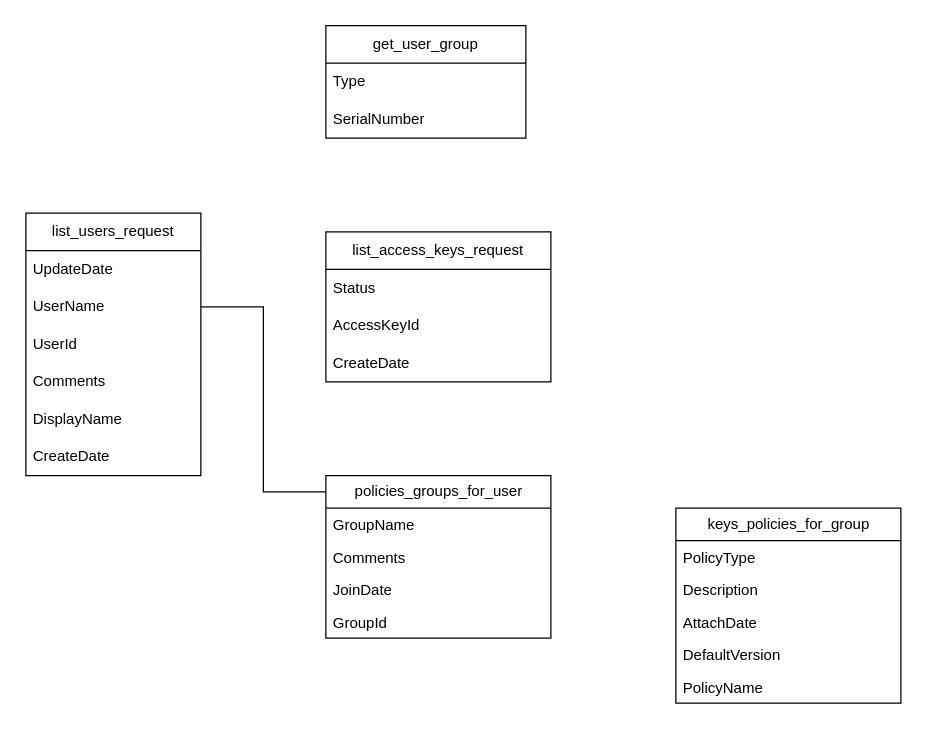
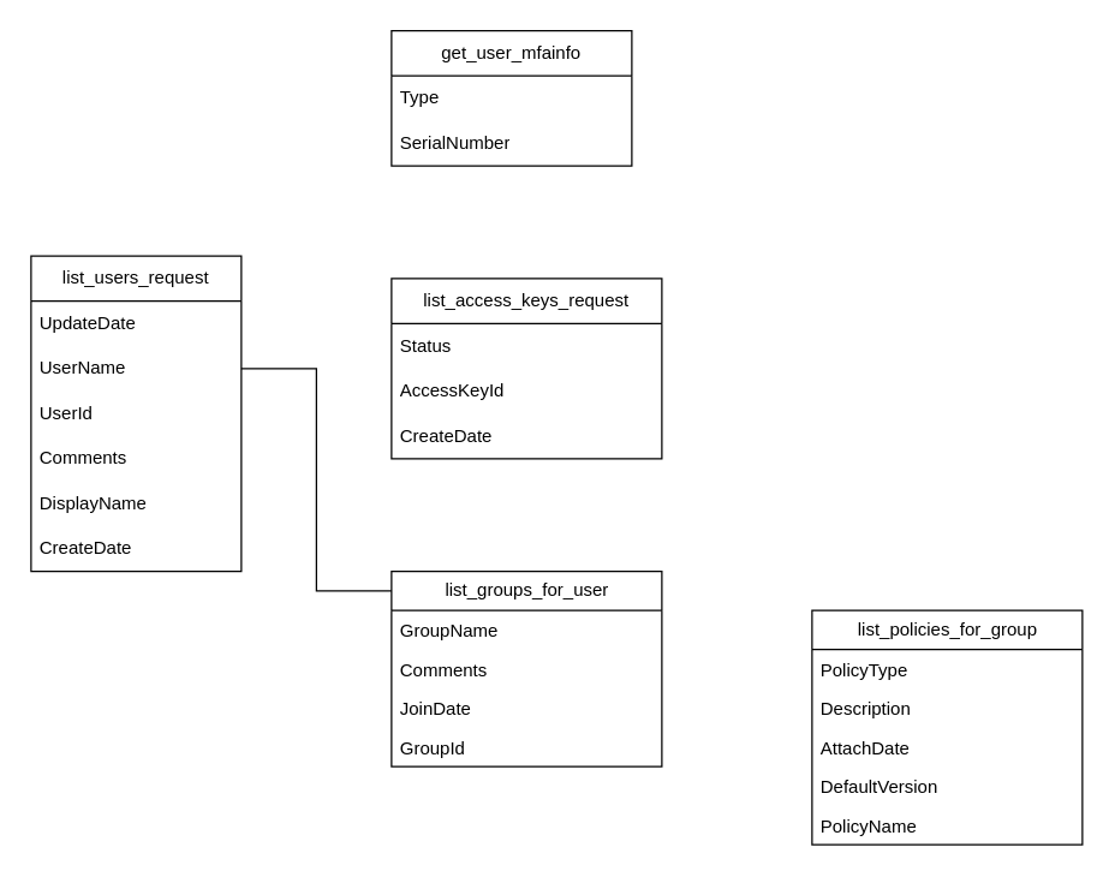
  <mxCell id="0" />
  <mxCell id="1" parent="0" />
  <mxCell id="2" value="list_users_request" style="swimlane;fontStyle=0;childLayout=stackLayout;horizontal=1;startSize=30;horizontalStack=0;resizeParent=1;resizeParentMax=0;resizeLast=0;collapsible=1;marginBottom=0;whiteSpace=wrap;html=1;" vertex="1" parent="1"><mxGeometry x="20" y="170" width="140" height="210" as="geometry" /></mxCell>
  <mxCell id="3" value="UpdateDate" style="text;strokeColor=none;fillColor=none;align=left;verticalAlign=middle;spacingLeft=4;spacingRight=4;overflow=hidden;points=[[0,0.5],[1,0.5]];portConstraint=eastwest;rotatable=0;whiteSpace=wrap;html=1;" vertex="1" parent="2"><mxGeometry y="30" width="140" height="30" as="geometry" /></mxCell>
  <mxCell id="4" value="UserName" style="text;strokeColor=none;fillColor=none;align=left;verticalAlign=middle;spacingLeft=4;spacingRight=4;overflow=hidden;points=[[0,0.5],[1,0.5]];portConstraint=eastwest;rotatable=0;whiteSpace=wrap;html=1;" vertex="1" parent="2"><mxGeometry y="60" width="140" height="30" as="geometry" /></mxCell>
  <mxCell id="5" value="UserId" style="text;strokeColor=none;fillColor=none;align=left;verticalAlign=middle;spacingLeft=4;spacingRight=4;overflow=hidden;points=[[0,0.5],[1,0.5]];portConstraint=eastwest;rotatable=0;whiteSpace=wrap;html=1;" vertex="1" parent="2"><mxGeometry y="90" width="140" height="30" as="geometry" /></mxCell>
  <mxCell id="6" value="Comments" style="text;strokeColor=none;fillColor=none;align=left;verticalAlign=middle;spacingLeft=4;spacingRight=4;overflow=hidden;points=[[0,0.5],[1,0.5]];portConstraint=eastwest;rotatable=0;whiteSpace=wrap;html=1;" vertex="1" parent="2"><mxGeometry y="120" width="140" height="30" as="geometry" /></mxCell>
  <mxCell id="7" value="DisplayName" style="text;strokeColor=none;fillColor=none;align=left;verticalAlign=middle;spacingLeft=4;spacingRight=4;overflow=hidden;points=[[0,0.5],[1,0.5]];portConstraint=eastwest;rotatable=0;whiteSpace=wrap;html=1;" vertex="1" parent="2"><mxGeometry y="150" width="140" height="30" as="geometry" /></mxCell>
  <mxCell id="8" value="CreateDate" style="text;strokeColor=none;fillColor=none;align=left;verticalAlign=middle;spacingLeft=4;spacingRight=4;overflow=hidden;points=[[0,0.5],[1,0.5]];portConstraint=eastwest;rotatable=0;whiteSpace=wrap;html=1;" vertex="1" parent="2"><mxGeometry y="180" width="140" height="30" as="geometry" /></mxCell>
- <mxCell id="9" value="get_user_group" style="swimlane;fontStyle=0;childLayout=stackLayout;horizontal=1;startSize=30;horizontalStack=0;resizeParent=1;resizeParentMax=0;resizeLast=0;collapsible=1;marginBottom=0;whiteSpace=wrap;html=1;" vertex="1" parent="1"><mxGeometry x="260" y="20" width="160" height="90" as="geometry" /></mxCell>
+ <mxCell id="9" value="get_user_mfainfo" style="swimlane;fontStyle=0;childLayout=stackLayout;horizontal=1;startSize=30;horizontalStack=0;resizeParent=1;resizeParentMax=0;resizeLast=0;collapsible=1;marginBottom=0;whiteSpace=wrap;html=1;" vertex="1" parent="1"><mxGeometry x="260" y="20" width="160" height="90" as="geometry" /></mxCell>
  <mxCell id="10" value="Type" style="text;strokeColor=none;fillColor=none;align=left;verticalAlign=middle;spacingLeft=4;spacingRight=4;overflow=hidden;points=[[0,0.5],[1,0.5]];portConstraint=eastwest;rotatable=0;whiteSpace=wrap;html=1;" vertex="1" parent="9"><mxGeometry y="30" width="160" height="30" as="geometry" /></mxCell>
  <mxCell id="11" value="SerialNumber" style="text;strokeColor=none;fillColor=none;align=left;verticalAlign=middle;spacingLeft=4;spacingRight=4;overflow=hidden;points=[[0,0.5],[1,0.5]];portConstraint=eastwest;rotatable=0;whiteSpace=wrap;html=1;" vertex="1" parent="9"><mxGeometry y="60" width="160" height="30" as="geometry" /></mxCell>
  <mxCell id="12" value="list_access_keys_request" style="swimlane;fontStyle=0;childLayout=stackLayout;horizontal=1;startSize=30;horizontalStack=0;resizeParent=1;resizeParentMax=0;resizeLast=0;collapsible=1;marginBottom=0;whiteSpace=wrap;html=1;" vertex="1" parent="1"><mxGeometry x="260" y="185" width="180" height="120" as="geometry" /></mxCell>
  <mxCell id="13" value="Status" style="text;strokeColor=none;fillColor=none;align=left;verticalAlign=middle;spacingLeft=4;spacingRight=4;overflow=hidden;points=[[0,0.5],[1,0.5]];portConstraint=eastwest;rotatable=0;whiteSpace=wrap;html=1;" vertex="1" parent="12"><mxGeometry y="30" width="180" height="30" as="geometry" /></mxCell>
  <mxCell id="14" value="AccessKeyId" style="text;strokeColor=none;fillColor=none;align=left;verticalAlign=middle;spacingLeft=4;spacingRight=4;overflow=hidden;points=[[0,0.5],[1,0.5]];portConstraint=eastwest;rotatable=0;whiteSpace=wrap;html=1;" vertex="1" parent="12"><mxGeometry y="60" width="180" height="30" as="geometry" /></mxCell>
  <mxCell id="15" value="CreateDate" style="text;strokeColor=none;fillColor=none;align=left;verticalAlign=middle;spacingLeft=4;spacingRight=4;overflow=hidden;points=[[0,0.5],[1,0.5]];portConstraint=eastwest;rotatable=0;whiteSpace=wrap;html=1;" vertex="1" parent="12"><mxGeometry y="90" width="180" height="30" as="geometry" /></mxCell>
- <mxCell id="16" value="keys_policies_for_group" style="swimlane;fontStyle=0;childLayout=stackLayout;horizontal=1;startSize=26;fillColor=none;horizontalStack=0;resizeParent=1;resizeParentMax=0;resizeLast=0;collapsible=1;marginBottom=0;html=1;" vertex="1" parent="1"><mxGeometry x="540" y="406" width="180" height="156" as="geometry" /></mxCell>
+ <mxCell id="16" value="list_policies_for_group" style="swimlane;fontStyle=0;childLayout=stackLayout;horizontal=1;startSize=26;fillColor=none;horizontalStack=0;resizeParent=1;resizeParentMax=0;resizeLast=0;collapsible=1;marginBottom=0;html=1;" vertex="1" parent="1"><mxGeometry x="540" y="406" width="180" height="156" as="geometry" /></mxCell>
  <mxCell id="17" value="PolicyType" style="text;strokeColor=none;fillColor=none;align=left;verticalAlign=top;spacingLeft=4;spacingRight=4;overflow=hidden;rotatable=0;points=[[0,0.5],[1,0.5]];portConstraint=eastwest;whiteSpace=wrap;html=1;" vertex="1" parent="16"><mxGeometry y="26" width="180" height="26" as="geometry" /></mxCell>
  <mxCell id="18" value="Description" style="text;strokeColor=none;fillColor=none;align=left;verticalAlign=top;spacingLeft=4;spacingRight=4;overflow=hidden;rotatable=0;points=[[0,0.5],[1,0.5]];portConstraint=eastwest;whiteSpace=wrap;html=1;" vertex="1" parent="16"><mxGeometry y="52" width="180" height="26" as="geometry" /></mxCell>
  <mxCell id="19" value="AttachDate" style="text;strokeColor=none;fillColor=none;align=left;verticalAlign=top;spacingLeft=4;spacingRight=4;overflow=hidden;rotatable=0;points=[[0,0.5],[1,0.5]];portConstraint=eastwest;whiteSpace=wrap;html=1;" vertex="1" parent="16"><mxGeometry y="78" width="180" height="26" as="geometry" /></mxCell>
  <mxCell id="20" value="DefaultVersion" style="text;strokeColor=none;fillColor=none;align=left;verticalAlign=top;spacingLeft=4;spacingRight=4;overflow=hidden;rotatable=0;points=[[0,0.5],[1,0.5]];portConstraint=eastwest;whiteSpace=wrap;html=1;" vertex="1" parent="16"><mxGeometry y="104" width="180" height="26" as="geometry" /></mxCell>
  <mxCell id="21" value="PolicyName" style="text;strokeColor=none;fillColor=none;align=left;verticalAlign=top;spacingLeft=4;spacingRight=4;overflow=hidden;rotatable=0;points=[[0,0.5],[1,0.5]];portConstraint=eastwest;whiteSpace=wrap;html=1;" vertex="1" parent="16"><mxGeometry y="130" width="180" height="26" as="geometry" /></mxCell>
- <mxCell id="22" value="policies_groups_for_user" style="swimlane;fontStyle=0;childLayout=stackLayout;horizontal=1;startSize=26;fillColor=none;horizontalStack=0;resizeParent=1;resizeParentMax=0;resizeLast=0;collapsible=1;marginBottom=0;html=1;" vertex="1" parent="1"><mxGeometry x="260" y="380" width="180" height="130" as="geometry" /></mxCell>
+ <mxCell id="22" value="list_groups_for_user" style="swimlane;fontStyle=0;childLayout=stackLayout;horizontal=1;startSize=26;fillColor=none;horizontalStack=0;resizeParent=1;resizeParentMax=0;resizeLast=0;collapsible=1;marginBottom=0;html=1;" vertex="1" parent="1"><mxGeometry x="260" y="380" width="180" height="130" as="geometry" /></mxCell>
  <mxCell id="23" value="GroupName" style="text;strokeColor=none;fillColor=none;align=left;verticalAlign=top;spacingLeft=4;spacingRight=4;overflow=hidden;rotatable=0;points=[[0,0.5],[1,0.5]];portConstraint=eastwest;whiteSpace=wrap;html=1;" vertex="1" parent="22"><mxGeometry y="26" width="180" height="26" as="geometry" /></mxCell>
  <mxCell id="24" value="Comments" style="text;strokeColor=none;fillColor=none;align=left;verticalAlign=top;spacingLeft=4;spacingRight=4;overflow=hidden;rotatable=0;points=[[0,0.5],[1,0.5]];portConstraint=eastwest;whiteSpace=wrap;html=1;" vertex="1" parent="22"><mxGeometry y="52" width="180" height="26" as="geometry" /></mxCell>
  <mxCell id="25" value="JoinDate" style="text;strokeColor=none;fillColor=none;align=left;verticalAlign=top;spacingLeft=4;spacingRight=4;overflow=hidden;rotatable=0;points=[[0,0.5],[1,0.5]];portConstraint=eastwest;whiteSpace=wrap;html=1;" vertex="1" parent="22"><mxGeometry y="78" width="180" height="26" as="geometry" /></mxCell>
  <mxCell id="26" value="GroupId" style="text;strokeColor=none;fillColor=none;align=left;verticalAlign=top;spacingLeft=4;spacingRight=4;overflow=hidden;rotatable=0;points=[[0,0.5],[1,0.5]];portConstraint=eastwest;whiteSpace=wrap;html=1;" vertex="1" parent="22"><mxGeometry y="104" width="180" height="26" as="geometry" /></mxCell>
  <mxCell id="27" style="edgeStyle=orthogonalEdgeStyle;rounded=0;orthogonalLoop=1;jettySize=auto;html=1;exitX=1;exitY=0.5;exitDx=0;exitDy=0;entryX=0;entryY=0.1;entryDx=0;entryDy=0;entryPerimeter=0;endArrow=none;" edge="1" parent="1" source="4" target="22"><mxGeometry relative="1" as="geometry" /></mxCell>
